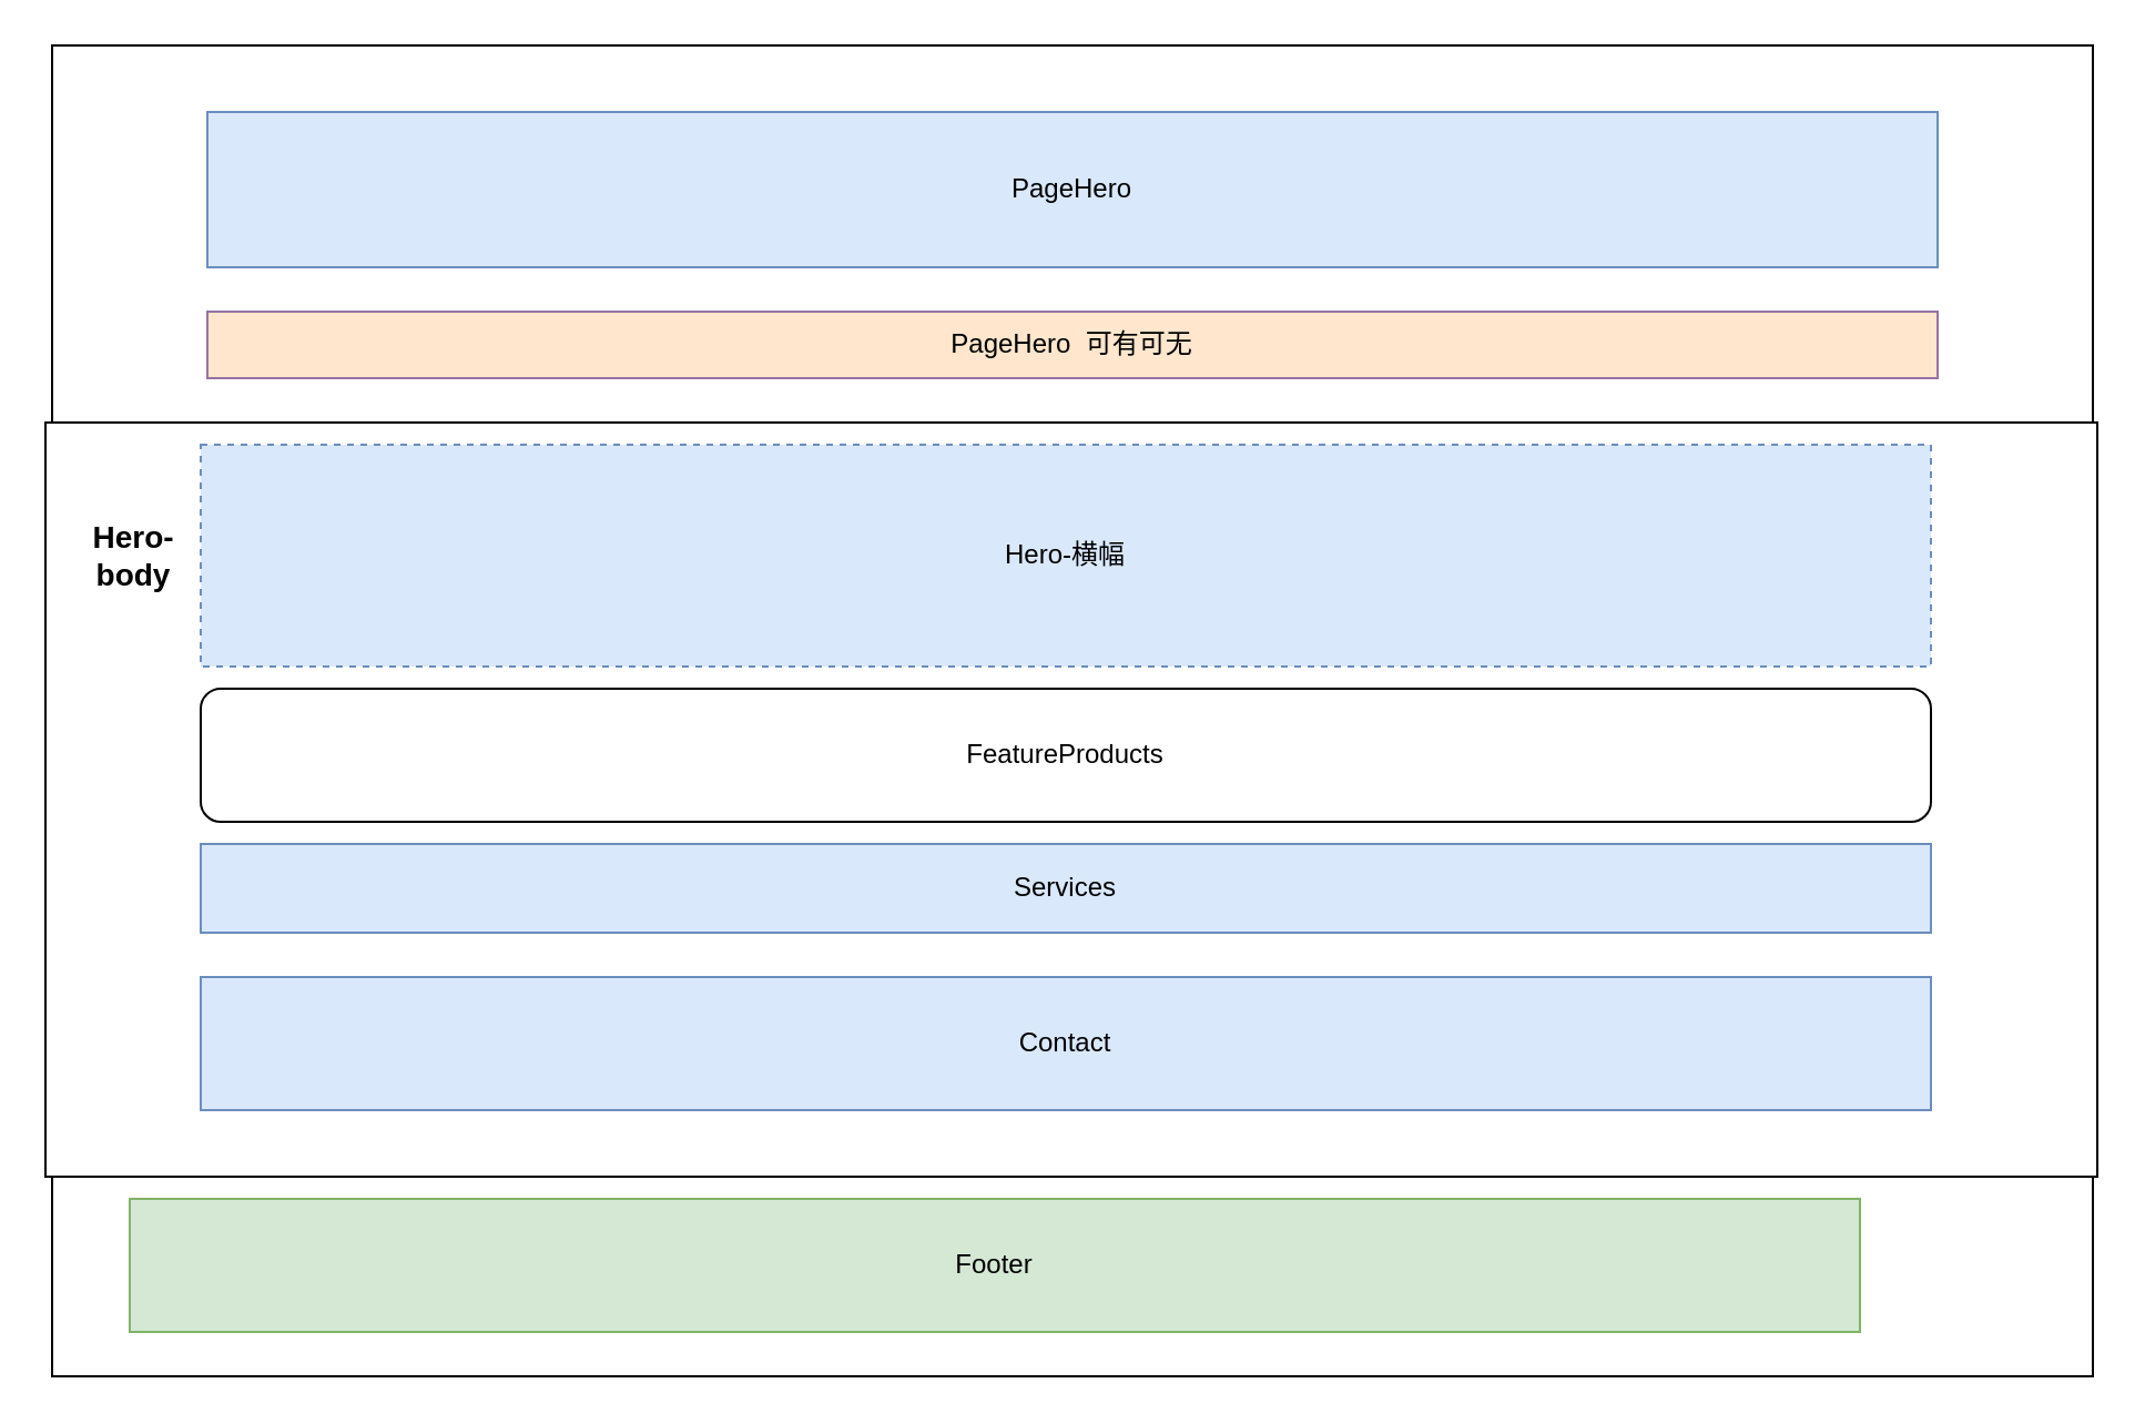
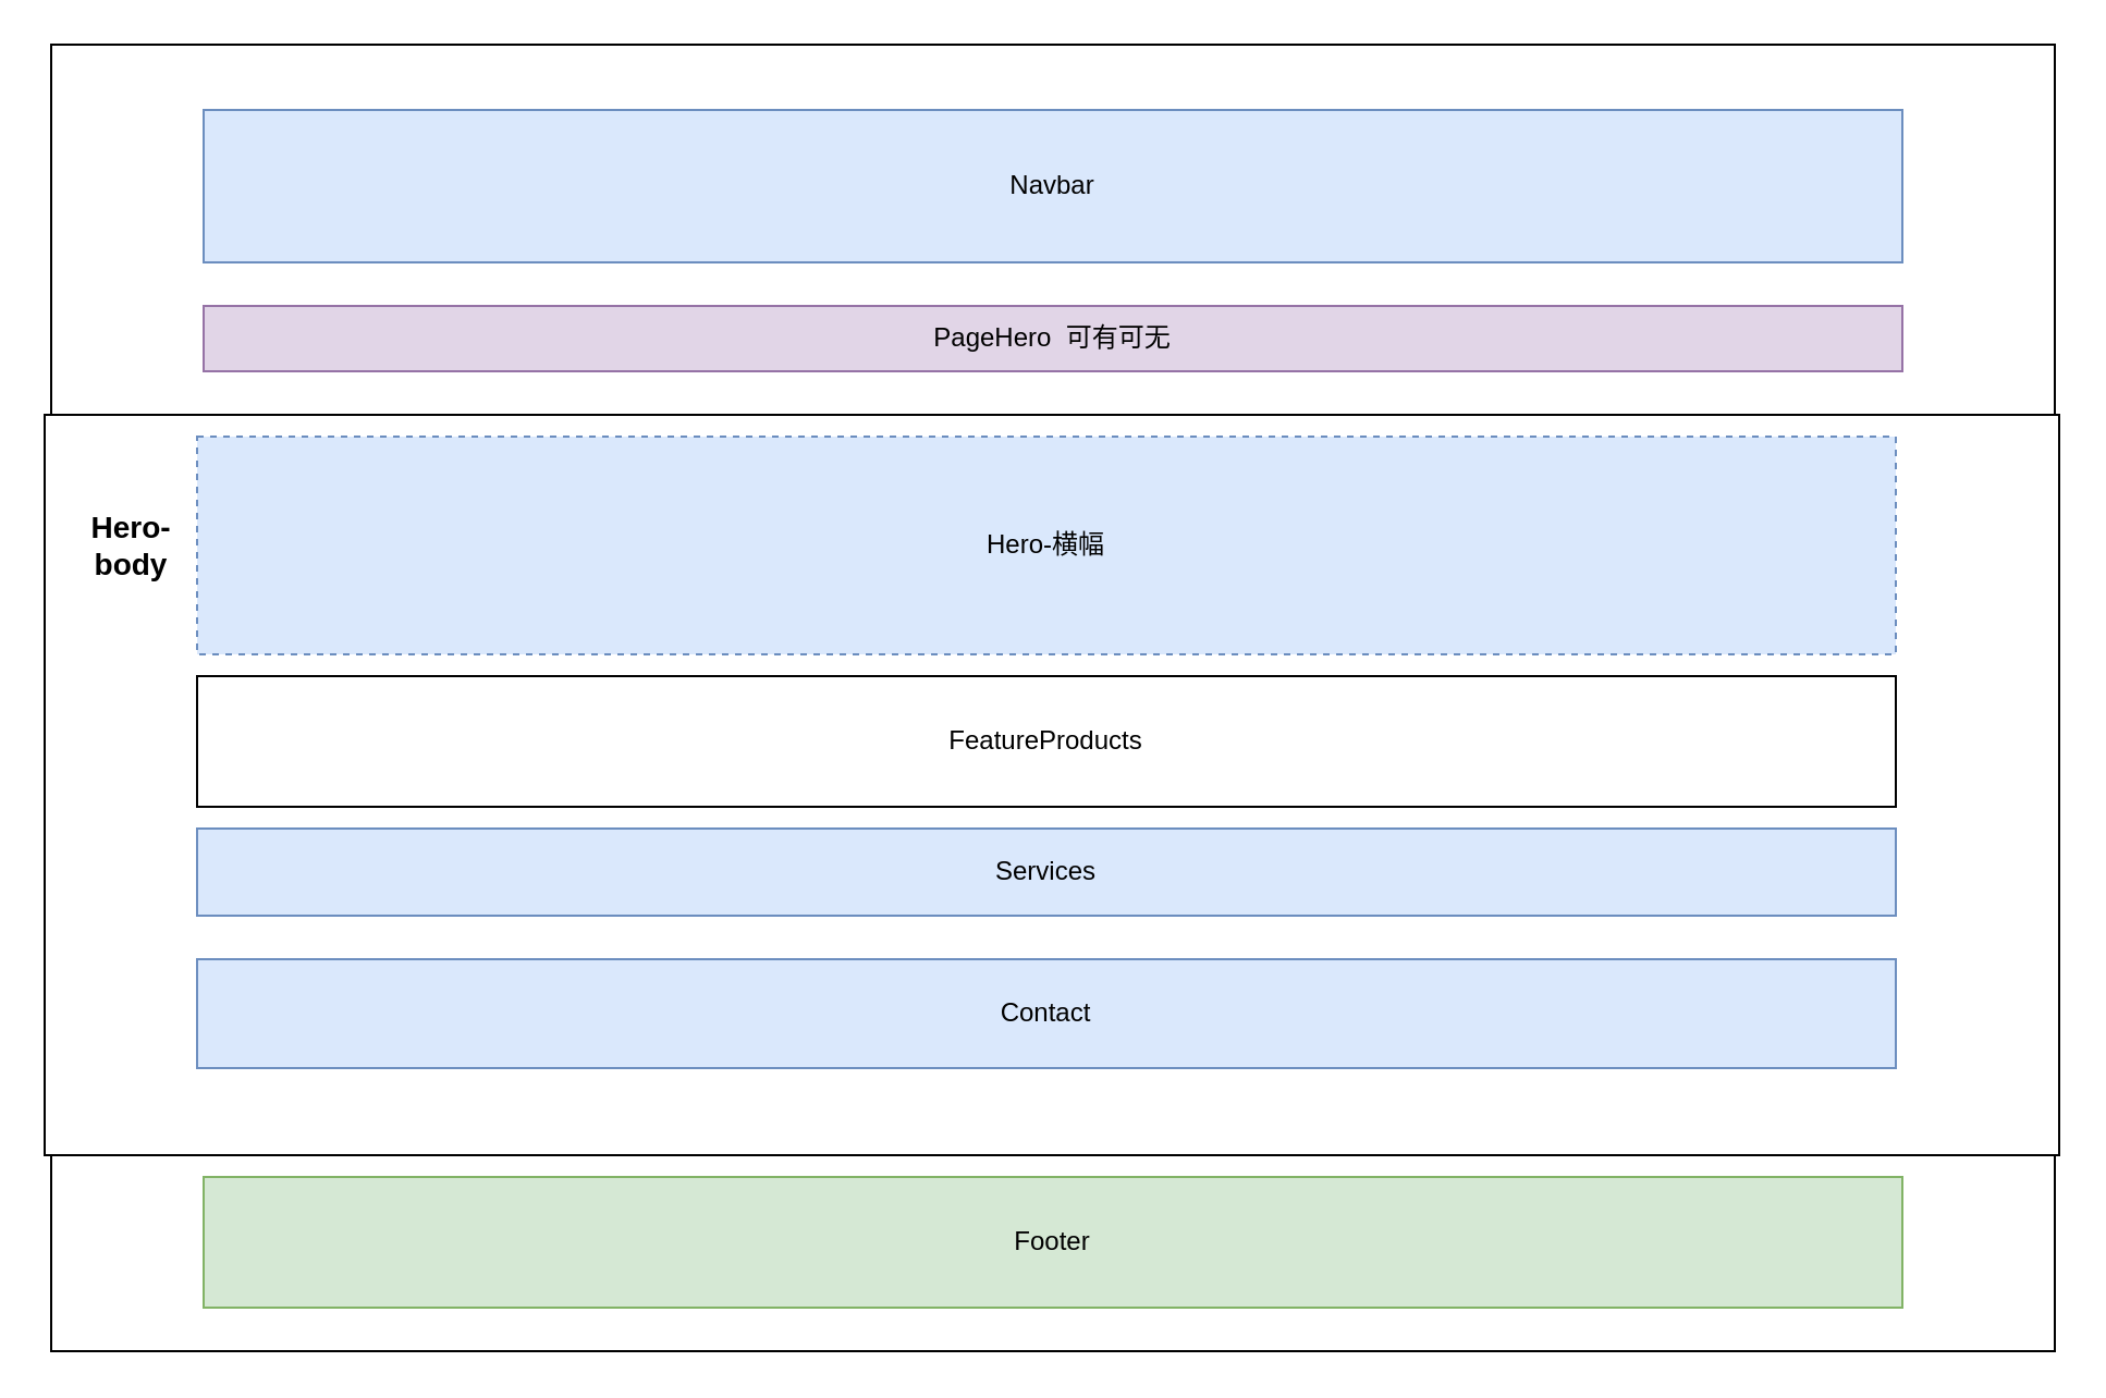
  <mxCell id="0" />
  <mxCell id="1" parent="0" />
  <mxCell id="2" value="" style="rounded=0;whiteSpace=wrap;html=1;" vertex="1" parent="1"><mxGeometry x="23" y="20" width="920" height="600" as="geometry" /></mxCell>
- <mxCell id="3" value="PageHero" style="rounded=0;whiteSpace=wrap;html=1;fillColor=#dae8fc;strokeColor=#6c8ebf;" vertex="1" parent="1"><mxGeometry x="93" y="50" width="780" height="70" as="geometry" /></mxCell>
- <mxCell id="4" value="PageHero&amp;nbsp; 可有可无" style="rounded=0;whiteSpace=wrap;html=1;fillColor=#ffe6cc;strokeColor=#9673a6;" vertex="1" parent="1"><mxGeometry x="93" y="140" width="780" height="30" as="geometry" /></mxCell>
+ <mxCell id="3" value="Navbar" style="rounded=0;whiteSpace=wrap;html=1;fillColor=#dae8fc;strokeColor=#6c8ebf;" vertex="1" parent="1"><mxGeometry x="93" y="50" width="780" height="70" as="geometry" /></mxCell>
+ <mxCell id="4" value="PageHero&amp;nbsp; 可有可无" style="rounded=0;whiteSpace=wrap;html=1;fillColor=#e1d5e7;strokeColor=#9673a6;" vertex="1" parent="1"><mxGeometry x="93" y="140" width="780" height="30" as="geometry" /></mxCell>
  <mxCell id="5" value="" style="group" vertex="1" connectable="0" parent="1"><mxGeometry x="65" y="190" width="880" height="340" as="geometry" /></mxCell>
  <mxCell id="6" value="" style="rounded=0;whiteSpace=wrap;html=1;" vertex="1" parent="5"><mxGeometry x="-45" width="925" height="340" as="geometry" /></mxCell>
  <mxCell id="7" value="Services" style="rounded=0;whiteSpace=wrap;html=1;fillColor=#dae8fc;strokeColor=#6c8ebf;" vertex="1" parent="5"><mxGeometry x="25" y="190" width="780" height="40" as="geometry" /></mxCell>
- <mxCell id="8" value="Contact" style="rounded=0;whiteSpace=wrap;html=1;fillColor=#dae8fc;strokeColor=#6c8ebf;" vertex="1" parent="5"><mxGeometry x="25" y="250" width="780" height="60" as="geometry" /></mxCell>
+ <mxCell id="8" value="Contact" style="rounded=0;whiteSpace=wrap;html=1;fillColor=#dae8fc;strokeColor=#6c8ebf;" vertex="1" parent="5"><mxGeometry x="25" y="250" width="780" height="50" as="geometry" /></mxCell>
  <mxCell id="9" value="Hero-横幅" style="rounded=0;whiteSpace=wrap;html=1;fillColor=#dae8fc;strokeColor=#6c8ebf;dashed=1;" vertex="1" parent="5"><mxGeometry x="25" y="10" width="780" height="100" as="geometry" /></mxCell>
- <mxCell id="10" value="FeatureProducts" style="whiteSpace=wrap;html=1;rounded=1;" vertex="1" parent="5"><mxGeometry x="25" y="120" width="780" height="60" as="geometry" /></mxCell>
+ <mxCell id="10" value="FeatureProducts" style="rounded=0;whiteSpace=wrap;html=1;" vertex="1" parent="5"><mxGeometry x="25" y="120" width="780" height="60" as="geometry" /></mxCell>
  <mxCell id="11" value="&lt;b&gt;&lt;font style=&quot;font-size: 14px;&quot;&gt;Hero-body&lt;/font&gt;&lt;/b&gt;" style="text;html=1;strokeColor=none;fillColor=none;align=center;verticalAlign=middle;whiteSpace=wrap;rounded=0;" vertex="1" parent="5"><mxGeometry x="-35" y="45" width="60" height="30" as="geometry" /></mxCell>
- <mxCell id="12" value="Footer" style="rounded=0;whiteSpace=wrap;html=1;fillColor=#d5e8d4;strokeColor=#82b366;" vertex="1" parent="1"><mxGeometry x="58" y="540" width="780" height="60" as="geometry" /></mxCell>
+ <mxCell id="12" value="Footer" style="rounded=0;whiteSpace=wrap;html=1;fillColor=#d5e8d4;strokeColor=#82b366;" vertex="1" parent="1"><mxGeometry x="93" y="540" width="780" height="60" as="geometry" /></mxCell>
